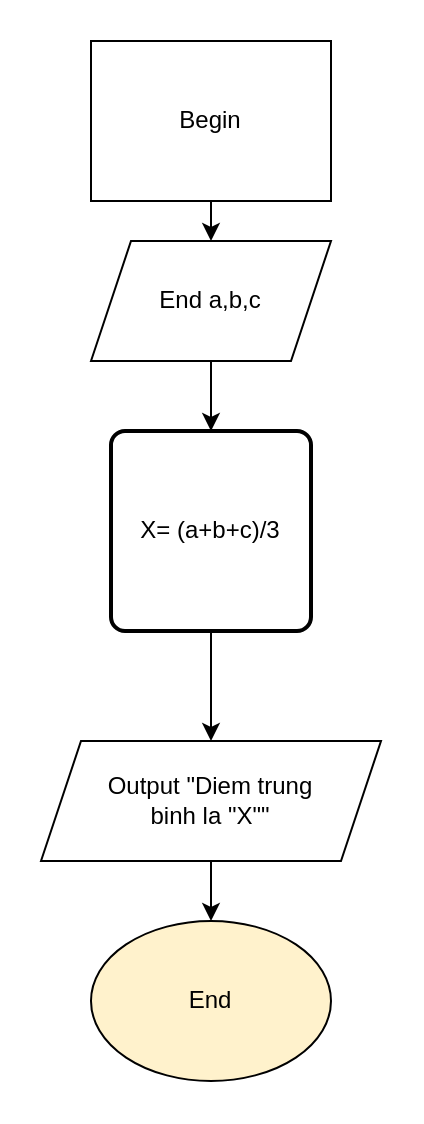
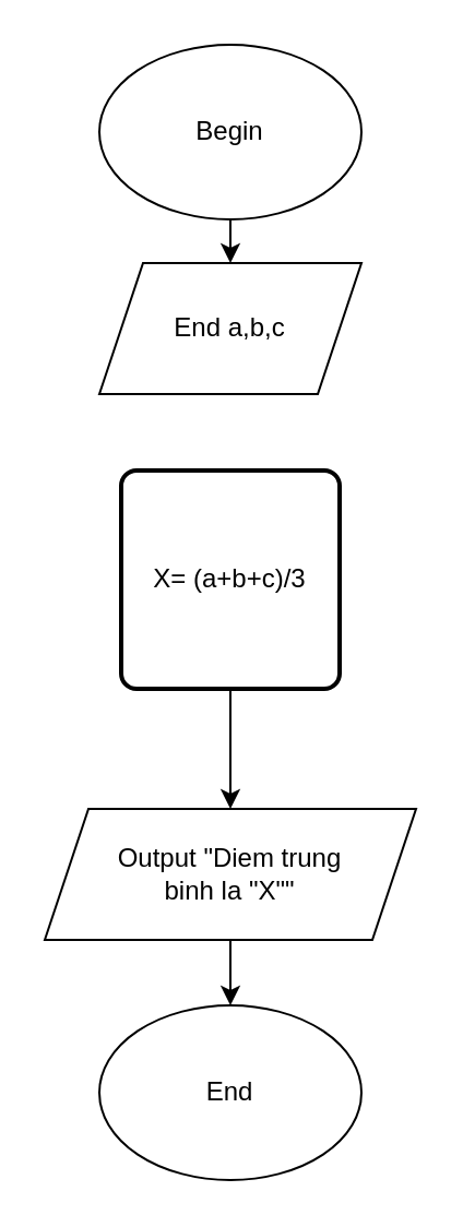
  <mxCell id="0" />
  <mxCell id="1" parent="0" />
  <mxCell id="2" style="edgeStyle=orthogonalEdgeStyle;rounded=0;orthogonalLoop=1;jettySize=auto;html=1;entryX=0.5;entryY=0;entryDx=0;entryDy=0;" parent="1" source="3" edge="1"><mxGeometry relative="1" as="geometry"><mxPoint x="105" y="120" as="targetPoint" /></mxGeometry></mxCell>
- <mxCell id="3" value="Begin" style="whiteSpace=wrap;html=1;rounded=0;" parent="1" vertex="1"><mxGeometry x="45" y="20" width="120" height="80" as="geometry" /></mxCell>
- <mxCell id="4" value="End&lt;br&gt;" style="ellipse;whiteSpace=wrap;html=1;fillColor=#fff2cc;" parent="1" vertex="1"><mxGeometry x="45" y="460" width="120" height="80" as="geometry" /></mxCell>
- <mxCell id="5" style="edgeStyle=orthogonalEdgeStyle;rounded=0;orthogonalLoop=1;jettySize=auto;html=1;" edge="1" parent="1" source="6" target="8"><mxGeometry relative="1" as="geometry" /></mxCell>
+ <mxCell id="3" value="Begin" style="ellipse;whiteSpace=wrap;html=1;" parent="1" vertex="1"><mxGeometry x="45" y="20" width="120" height="80" as="geometry" /></mxCell>
+ <mxCell id="4" value="End&lt;br&gt;" style="ellipse;whiteSpace=wrap;html=1;" parent="1" vertex="1"><mxGeometry x="45" y="460" width="120" height="80" as="geometry" /></mxCell>
  <mxCell id="6" value="End a,b,c" style="shape=parallelogram;perimeter=parallelogramPerimeter;whiteSpace=wrap;html=1;fixedSize=1;" parent="1" vertex="1"><mxGeometry x="45" y="120" width="120" height="60" as="geometry" /></mxCell>
  <mxCell id="7" style="edgeStyle=orthogonalEdgeStyle;rounded=0;orthogonalLoop=1;jettySize=auto;html=1;" edge="1" parent="1" source="8" target="10"><mxGeometry relative="1" as="geometry" /></mxCell>
  <mxCell id="8" value="X= (a+b+c)/3" style="rounded=1;whiteSpace=wrap;html=1;absoluteArcSize=1;arcSize=14;strokeWidth=2;" parent="1" vertex="1"><mxGeometry x="55" y="215" width="100" height="100" as="geometry" /></mxCell>
  <mxCell id="9" style="edgeStyle=orthogonalEdgeStyle;rounded=0;orthogonalLoop=1;jettySize=auto;html=1;" edge="1" parent="1" source="10"><mxGeometry relative="1" as="geometry"><mxPoint x="105" y="460" as="targetPoint" /></mxGeometry></mxCell>
  <mxCell id="10" value="Output &quot;Diem trung &lt;br&gt;binh la &quot;X&quot;&quot;" style="shape=parallelogram;perimeter=parallelogramPerimeter;whiteSpace=wrap;html=1;fixedSize=1;" parent="1" vertex="1"><mxGeometry x="20" y="370" width="170" height="60" as="geometry" /></mxCell>
